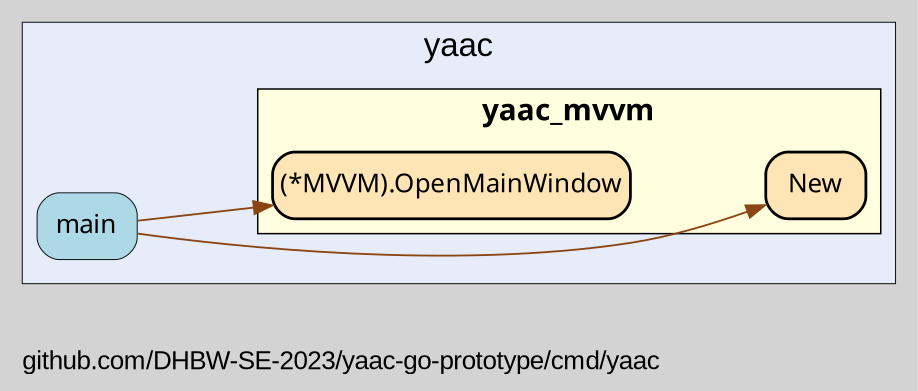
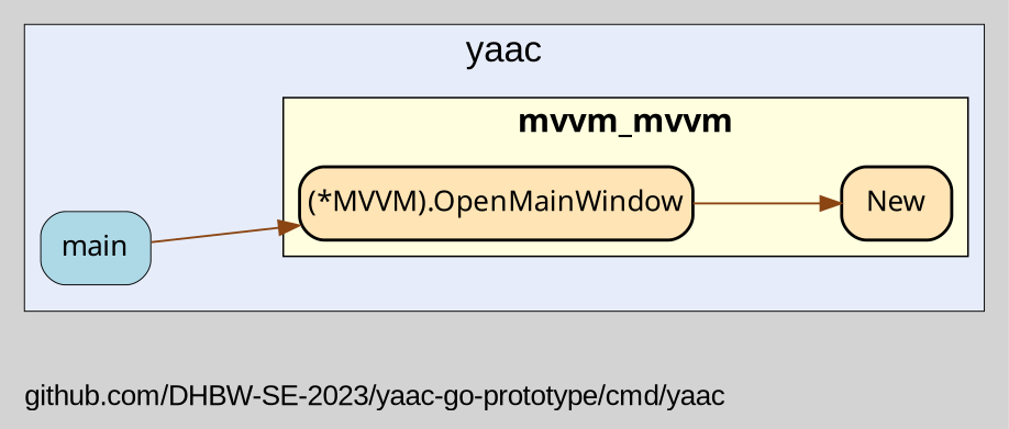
  digraph {
    bgcolor=lightgray
    fontname=Arial
    fontsize=14
    label="github.com/DHBW-SE-2023/yaac-go-prototype/cmd/yaac"
    labeljust=l
    nodesep=0.35
    penwidth=0.5
    rankdir=LR
    style=solid
    node [fillcolor=moccasin fontname=Verdana margin="0.05,0.0" penwidth=1.5 shape=box style="filled,rounded"]
    edge [color=saddlebrown minlen=2]
    n1 [label=New]
    n2 [label="(*MVVM).OpenMainWindow"]
    n3 [fillcolor=lightblue label=main penwidth=0.5]
    subgraph cluster_1 {
      bgcolor="#e6ecfa"
      fontsize=18
      label=yaac
      labeljust=c
      labelloc=t
      n3
      subgraph cluster_2 {
        bgcolor="#e6ecfa"
        fillcolor=lightyellow
        fontname="Tahoma bold"
        fontsize=16
-       label=yaac_mvvm
+       label=mvvm_mvvm
        labeljust=c
        labelloc=t
        penwidth=0.8
        rank=sink
        style=filled
        n1
        n2
      }
    }
-   n3 -> n1
+   n2 -> n1
    n3 -> n2
  }
